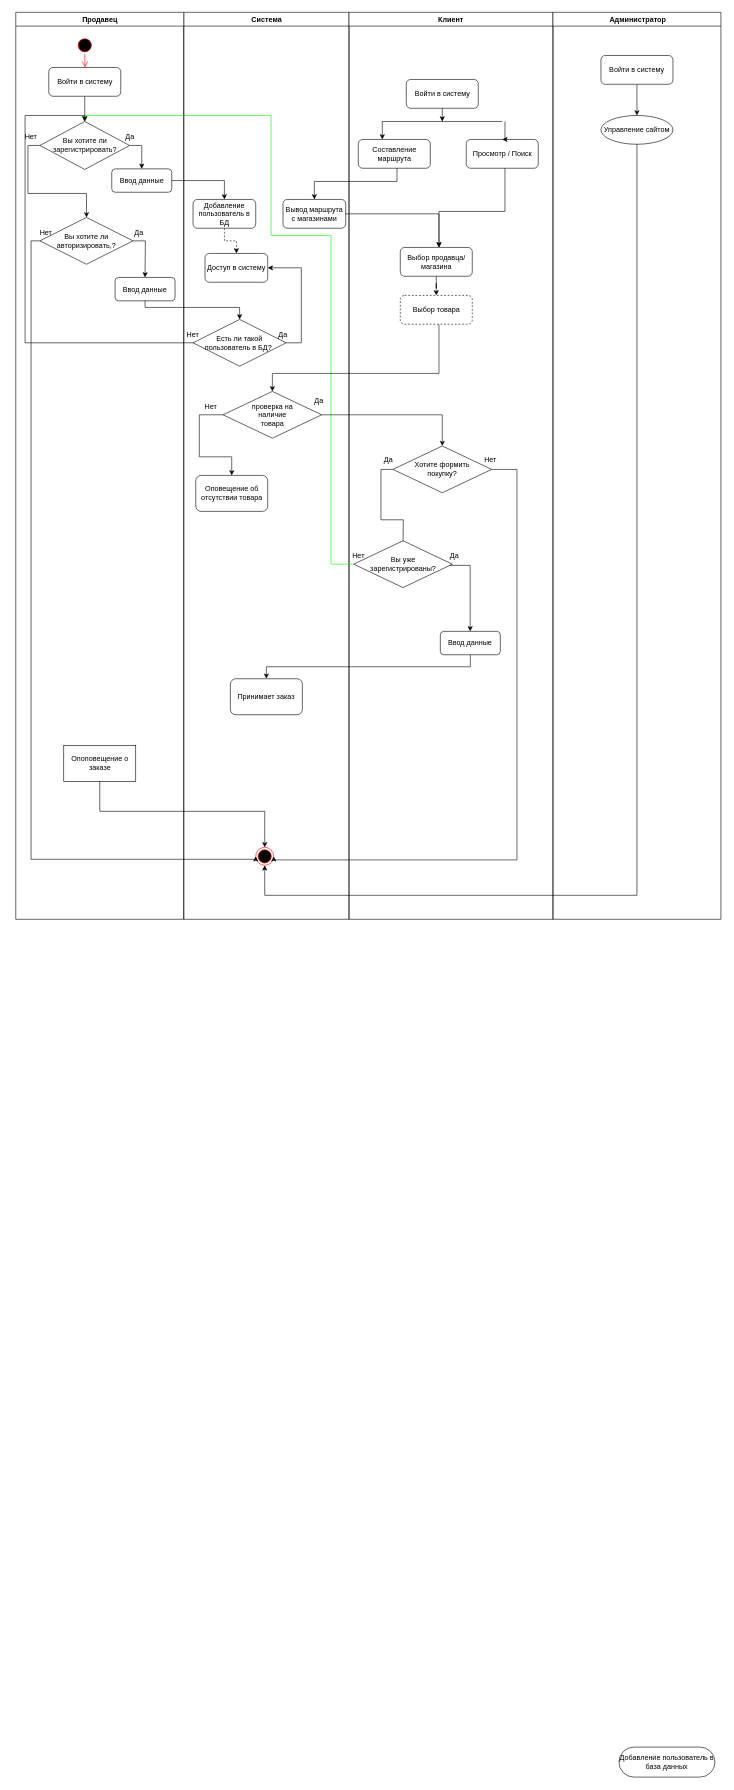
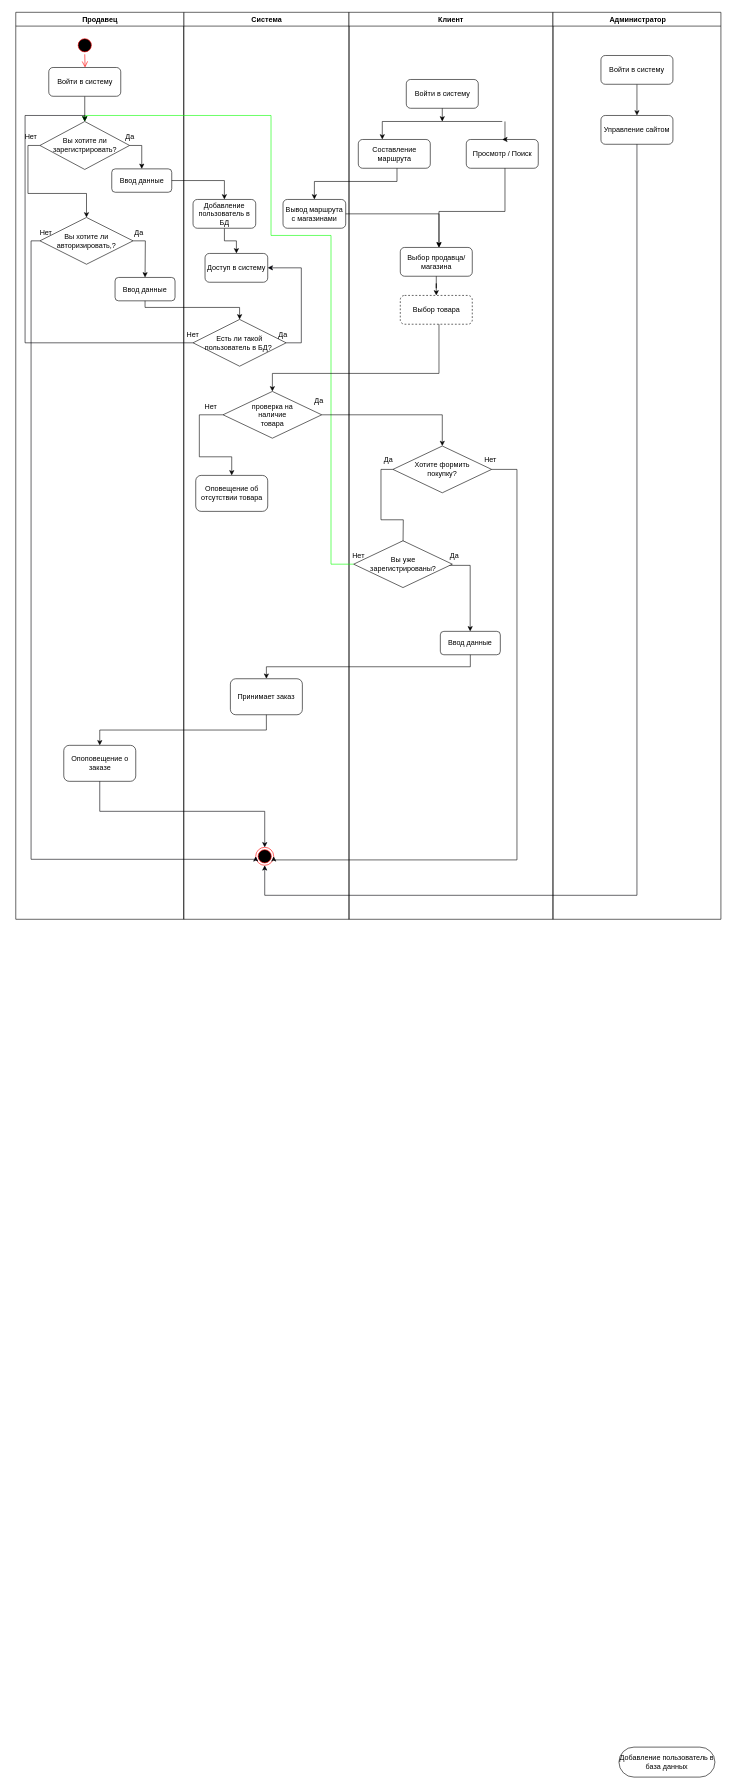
  <mxCell id="0" />
  <mxCell id="1" parent="0" />
  <mxCell id="2" value="Система" style="swimlane;whiteSpace=wrap" parent="1" vertex="1"><mxGeometry x="305.5" y="20" width="275.5" height="1512" as="geometry" /></mxCell>
- <mxCell id="3" value="" style="edgeStyle=orthogonalEdgeStyle;rounded=0;orthogonalLoop=1;jettySize=auto;html=1;dashed=1;" parent="2" source="4" target="5" edge="1"><mxGeometry relative="1" as="geometry" /></mxCell>
+ <mxCell id="3" value="" style="edgeStyle=orthogonalEdgeStyle;rounded=0;orthogonalLoop=1;jettySize=auto;html=1;" parent="2" source="4" target="5" edge="1"><mxGeometry relative="1" as="geometry" /></mxCell>
  <mxCell id="4" value="Добавление пользователь в БД" style="rounded=1;whiteSpace=wrap;html=1;" parent="2" vertex="1"><mxGeometry x="15.5" y="312" width="104.5" height="48" as="geometry" /></mxCell>
  <mxCell id="5" value="Доступ в систему" style="rounded=1;whiteSpace=wrap;html=1;" parent="2" vertex="1"><mxGeometry x="35.5" y="402" width="104.5" height="48" as="geometry" /></mxCell>
  <mxCell id="6" style="edgeStyle=orthogonalEdgeStyle;rounded=0;orthogonalLoop=1;jettySize=auto;html=1;entryX=1;entryY=0.5;entryDx=0;entryDy=0;strokeColor=#010008;startArrow=none;startFill=0;endArrow=classic;endFill=1;" parent="2" source="7" target="5" edge="1"><mxGeometry relative="1" as="geometry"><Array as="points"><mxPoint x="196" y="551" /><mxPoint x="196" y="426" /></Array></mxGeometry></mxCell>
  <mxCell id="7" value="Есть ли такой пользователь в БД?&amp;nbsp;" style="rhombus;whiteSpace=wrap;html=1;" parent="2" vertex="1"><mxGeometry x="15.5" y="512" width="155.25" height="78" as="geometry" /></mxCell>
  <mxCell id="8" value="Да" style="text;html=1;strokeColor=none;fillColor=none;align=center;verticalAlign=middle;whiteSpace=wrap;rounded=0;" parent="2" vertex="1"><mxGeometry x="135.5" y="522" width="60" height="30" as="geometry" /></mxCell>
  <mxCell id="9" value="Вывод маршрута с магазинами" style="rounded=1;whiteSpace=wrap;html=1;" parent="2" vertex="1"><mxGeometry x="165.5" y="312" width="104.5" height="48" as="geometry" /></mxCell>
  <mxCell id="10" value="Принимает заказ" style="rounded=1;whiteSpace=wrap;html=1;" parent="2" vertex="1"><mxGeometry x="77.75" y="1111" width="120" height="60" as="geometry" /></mxCell>
  <mxCell id="11" value="проверка на &lt;br&gt;наличие &lt;br&gt;товара" style="rhombus;whiteSpace=wrap;html=1;" parent="2" vertex="1"><mxGeometry x="65.5" y="632" width="164.5" height="78" as="geometry" /></mxCell>
  <mxCell id="12" value="Да" style="text;html=1;strokeColor=none;fillColor=none;align=center;verticalAlign=middle;whiteSpace=wrap;rounded=0;" parent="2" vertex="1"><mxGeometry x="195.5" y="632" width="60" height="30" as="geometry" /></mxCell>
  <mxCell id="13" value="Нет" style="text;html=1;strokeColor=none;fillColor=none;align=center;verticalAlign=middle;whiteSpace=wrap;rounded=0;" parent="2" vertex="1"><mxGeometry x="15.5" y="642" width="60" height="30" as="geometry" /></mxCell>
  <mxCell id="14" value="Оповещение об отсутствии товара" style="rounded=1;whiteSpace=wrap;html=1;" parent="2" vertex="1"><mxGeometry x="20" y="772" width="120" height="60" as="geometry" /></mxCell>
  <mxCell id="15" value="" style="ellipse;html=1;shape=endState;fillColor=#000000;strokeColor=#ff0000;" parent="2" vertex="1"><mxGeometry x="120" y="1392" width="30" height="30" as="geometry" /></mxCell>
  <mxCell id="16" value="Нет" style="text;html=1;strokeColor=none;fillColor=none;align=center;verticalAlign=middle;whiteSpace=wrap;rounded=0;" parent="2" vertex="1"><mxGeometry x="-14.5" y="522" width="60" height="30" as="geometry" /></mxCell>
  <mxCell id="17" style="edgeStyle=orthogonalEdgeStyle;rounded=0;orthogonalLoop=1;jettySize=auto;html=1;strokeColor=#080808;startArrow=none;startFill=0;endArrow=classic;endFill=1;entryX=0.5;entryY=0;entryDx=0;entryDy=0;" parent="2" source="11" target="14" edge="1"><mxGeometry relative="1" as="geometry"><mxPoint x="15.5" y="752" as="targetPoint" /><Array as="points"><mxPoint x="26" y="671" /><mxPoint x="26" y="741" /><mxPoint x="80" y="741" /></Array></mxGeometry></mxCell>
  <mxCell id="18" value="Клиент" style="swimlane;whiteSpace=wrap" parent="1" vertex="1"><mxGeometry x="581" y="20" width="340" height="1512" as="geometry" /></mxCell>
  <mxCell id="19" value="Войти в систему" style="rounded=1;whiteSpace=wrap;html=1;" parent="18" vertex="1"><mxGeometry x="95.5" y="112" width="120" height="48" as="geometry" /></mxCell>
  <mxCell id="20" style="edgeStyle=orthogonalEdgeStyle;rounded=0;orthogonalLoop=1;jettySize=auto;html=1;entryX=0.5;entryY=0;entryDx=0;entryDy=0;" parent="18" source="19" edge="1"><mxGeometry relative="1" as="geometry"><mxPoint x="155.5" y="182" as="targetPoint" /></mxGeometry></mxCell>
  <mxCell id="21" value="Составление маршрута" style="rounded=1;whiteSpace=wrap;html=1;" parent="18" vertex="1"><mxGeometry x="15.5" y="212" width="120" height="48" as="geometry" /></mxCell>
  <mxCell id="22" value="" style="endArrow=none;html=1;rounded=0;" parent="18" edge="1"><mxGeometry width="50" height="50" relative="1" as="geometry"><mxPoint x="55.5" y="182" as="sourcePoint" /><mxPoint x="255.5" y="182" as="targetPoint" /></mxGeometry></mxCell>
  <mxCell id="23" value="Просмотр / Поиск" style="rounded=1;whiteSpace=wrap;html=1;" parent="18" vertex="1"><mxGeometry x="195.5" y="212" width="120" height="48" as="geometry" /></mxCell>
  <mxCell id="24" style="edgeStyle=orthogonalEdgeStyle;rounded=0;orthogonalLoop=1;jettySize=auto;html=1;endArrow=none;endFill=0;startArrow=classic;startFill=1;" parent="18" edge="1"><mxGeometry relative="1" as="geometry"><mxPoint x="55.5" y="182" as="targetPoint" /><mxPoint x="55.5" y="212" as="sourcePoint" /></mxGeometry></mxCell>
  <mxCell id="25" value="Выбор продавца/магазина" style="rounded=1;whiteSpace=wrap;html=1;" parent="18" vertex="1"><mxGeometry x="85.5" y="392" width="120" height="48" as="geometry" /></mxCell>
  <mxCell id="26" style="edgeStyle=orthogonalEdgeStyle;rounded=0;orthogonalLoop=1;jettySize=auto;html=1;startArrow=none;startFill=0;endArrow=classic;endFill=1;exitX=0.5;exitY=1;exitDx=0;exitDy=0;" parent="18" source="25" target="27" edge="1"><mxGeometry relative="1" as="geometry" /></mxCell>
  <mxCell id="27" value="Выбор товара" style="rounded=1;whiteSpace=wrap;html=1;dashed=1;" parent="18" vertex="1"><mxGeometry x="85.5" y="472" width="120" height="48" as="geometry" /></mxCell>
  <mxCell id="28" style="edgeStyle=orthogonalEdgeStyle;rounded=0;orthogonalLoop=1;jettySize=auto;html=1;startArrow=none;startFill=0;endArrow=classic;endFill=1;exitX=0;exitY=0.5;exitDx=0;exitDy=0;" parent="18" source="29" edge="1"><mxGeometry relative="1" as="geometry"><mxPoint x="90.0" y="891.0" as="targetPoint" /></mxGeometry></mxCell>
  <mxCell id="29" value="Хотите формить &lt;br&gt;покупку?" style="rhombus;whiteSpace=wrap;html=1;" parent="18" vertex="1"><mxGeometry x="73.25" y="723" width="164.5" height="78" as="geometry" /></mxCell>
  <mxCell id="30" value="Да" style="text;html=1;strokeColor=none;fillColor=none;align=center;verticalAlign=middle;whiteSpace=wrap;rounded=0;" parent="18" vertex="1"><mxGeometry x="35.5" y="732" width="60" height="30" as="geometry" /></mxCell>
  <mxCell id="31" style="edgeStyle=orthogonalEdgeStyle;rounded=0;orthogonalLoop=1;jettySize=auto;html=1;startArrow=none;startFill=0;endArrow=classic;endFill=1;exitX=0.25;exitY=1;exitDx=0;exitDy=0;" parent="18" source="34" target="33" edge="1"><mxGeometry relative="1" as="geometry"><mxPoint x="172.25" y="930.0" as="sourcePoint" /><Array as="points"><mxPoint x="202" y="922" /></Array></mxGeometry></mxCell>
  <mxCell id="32" value="Вы уже &lt;br&gt;зарегистрированы?&lt;br&gt;" style="rhombus;whiteSpace=wrap;html=1;" parent="18" vertex="1"><mxGeometry x="7.75" y="881" width="164.5" height="78" as="geometry" /></mxCell>
  <mxCell id="33" value="Ввод данные" style="rounded=1;whiteSpace=wrap;html=1;" parent="18" vertex="1"><mxGeometry x="152.25" y="1032" width="100" height="39" as="geometry" /></mxCell>
  <mxCell id="34" value="Да" style="text;html=1;strokeColor=none;fillColor=none;align=center;verticalAlign=middle;whiteSpace=wrap;rounded=0;" parent="18" vertex="1"><mxGeometry x="145.5" y="891" width="60" height="30" as="geometry" /></mxCell>
  <mxCell id="35" value="Нет" style="text;html=1;strokeColor=none;fillColor=none;align=center;verticalAlign=middle;whiteSpace=wrap;rounded=0;" parent="18" vertex="1"><mxGeometry x="205.5" y="732" width="60" height="30" as="geometry" /></mxCell>
  <mxCell id="36" value="Нет" style="text;html=1;strokeColor=none;fillColor=none;align=center;verticalAlign=middle;whiteSpace=wrap;rounded=0;" parent="18" vertex="1"><mxGeometry x="-14.5" y="891" width="60" height="30" as="geometry" /></mxCell>
  <mxCell id="37" value=" Администратор" style="swimlane;whiteSpace=wrap" parent="1" vertex="1"><mxGeometry x="921" y="20" width="280" height="1512" as="geometry" /></mxCell>
  <mxCell id="38" style="edgeStyle=orthogonalEdgeStyle;rounded=0;orthogonalLoop=1;jettySize=auto;html=1;strokeColor=#080808;startArrow=none;startFill=0;endArrow=classic;endFill=1;" parent="37" source="39" target="40" edge="1"><mxGeometry relative="1" as="geometry" /></mxCell>
  <mxCell id="39" value="Войти в систему" style="rounded=1;whiteSpace=wrap;html=1;" parent="37" vertex="1"><mxGeometry x="80" y="72" width="120" height="48" as="geometry" /></mxCell>
- <mxCell id="40" value="Управление сайтом" style="ellipse;whiteSpace=wrap;html=1;" parent="37" vertex="1"><mxGeometry x="80" y="172" width="120" height="48" as="geometry" /></mxCell>
+ <mxCell id="40" value="Управление сайтом" style="rounded=1;whiteSpace=wrap;html=1;" parent="37" vertex="1"><mxGeometry x="80" y="172" width="120" height="48" as="geometry" /></mxCell>
  <mxCell id="41" value="Продавец" style="swimlane;whiteSpace=wrap" parent="1" vertex="1"><mxGeometry x="25.5" y="20" width="280" height="1512" as="geometry" /></mxCell>
  <mxCell id="42" value="" style="ellipse;shape=startState;fillColor=#000000;strokeColor=#ff0000;" parent="41" vertex="1"><mxGeometry x="100" y="40" width="30" height="30" as="geometry" /></mxCell>
  <mxCell id="43" value="" style="edgeStyle=elbowEdgeStyle;elbow=horizontal;verticalAlign=bottom;endArrow=open;endSize=8;strokeColor=#FF0000;endFill=1;rounded=0;entryX=0.5;entryY=0;entryDx=0;entryDy=0;" parent="41" source="42" target="45" edge="1"><mxGeometry x="100" y="40" as="geometry"><mxPoint x="115.5" y="110" as="targetPoint" /></mxGeometry></mxCell>
  <mxCell id="44" style="edgeStyle=orthogonalEdgeStyle;rounded=0;orthogonalLoop=1;jettySize=auto;html=1;entryX=0.5;entryY=0;entryDx=0;entryDy=0;" parent="41" source="45" target="48" edge="1"><mxGeometry relative="1" as="geometry" /></mxCell>
  <mxCell id="45" value="Войти в систему" style="rounded=1;whiteSpace=wrap;html=1;" parent="41" vertex="1"><mxGeometry x="55" y="92" width="120" height="48" as="geometry" /></mxCell>
  <mxCell id="46" value="Ввод данные" style="rounded=1;whiteSpace=wrap;html=1;" parent="41" vertex="1"><mxGeometry x="160" y="261" width="100" height="39" as="geometry" /></mxCell>
  <mxCell id="47" style="edgeStyle=orthogonalEdgeStyle;rounded=0;orthogonalLoop=1;jettySize=auto;html=1;entryX=0.5;entryY=0;entryDx=0;entryDy=0;exitX=1;exitY=0.5;exitDx=0;exitDy=0;" parent="41" source="48" target="46" edge="1"><mxGeometry relative="1" as="geometry" /></mxCell>
  <mxCell id="48" value="Вы хотите ли зарегистрировать?" style="rhombus;whiteSpace=wrap;html=1;" parent="41" vertex="1"><mxGeometry x="40.25" y="182" width="149.5" height="80" as="geometry" /></mxCell>
  <mxCell id="49" value="Вы хотите ли авторизировать,?" style="rhombus;whiteSpace=wrap;html=1;" parent="41" vertex="1"><mxGeometry x="40.25" y="342" width="155.25" height="78" as="geometry" /></mxCell>
  <mxCell id="50" style="edgeStyle=orthogonalEdgeStyle;rounded=0;orthogonalLoop=1;jettySize=auto;html=1;entryX=0.5;entryY=0;entryDx=0;entryDy=0;exitX=0;exitY=0.5;exitDx=0;exitDy=0;" parent="41" source="48" target="49" edge="1"><mxGeometry relative="1" as="geometry"><mxPoint x="35.5" y="322" as="targetPoint" /></mxGeometry></mxCell>
  <mxCell id="51" value="Нет" style="text;html=1;strokeColor=none;fillColor=none;align=center;verticalAlign=middle;whiteSpace=wrap;rounded=0;" parent="41" vertex="1"><mxGeometry x="-5" y="192" width="60" height="30" as="geometry" /></mxCell>
  <mxCell id="52" value="Ввод данные" style="rounded=1;whiteSpace=wrap;html=1;" parent="41" vertex="1"><mxGeometry x="165.5" y="442" width="100" height="39" as="geometry" /></mxCell>
  <mxCell id="53" value="Да" style="text;html=1;strokeColor=none;fillColor=none;align=center;verticalAlign=middle;whiteSpace=wrap;rounded=0;" parent="41" vertex="1"><mxGeometry x="175.5" y="352" width="60" height="30" as="geometry" /></mxCell>
- <mxCell id="54" value="Опоповещение о заказе" style="whiteSpace=wrap;html=1;rounded=0;" parent="41" vertex="1"><mxGeometry x="80" y="1222" width="120" height="60" as="geometry" /></mxCell>
+ <mxCell id="54" value="Опоповещение о заказе" style="rounded=1;whiteSpace=wrap;html=1;" parent="41" vertex="1"><mxGeometry x="80" y="1222" width="120" height="60" as="geometry" /></mxCell>
  <mxCell id="55" value="Нет" style="text;html=1;strokeColor=none;fillColor=none;align=center;verticalAlign=middle;whiteSpace=wrap;rounded=0;" parent="41" vertex="1"><mxGeometry x="20" y="352" width="60" height="30" as="geometry" /></mxCell>
  <mxCell id="56" value="Да" style="text;html=1;strokeColor=none;fillColor=none;align=center;verticalAlign=middle;whiteSpace=wrap;rounded=0;" parent="41" vertex="1"><mxGeometry x="160" y="192" width="60" height="30" as="geometry" /></mxCell>
  <mxCell id="57" style="edgeStyle=orthogonalEdgeStyle;rounded=0;orthogonalLoop=1;jettySize=auto;html=1;entryX=0.5;entryY=0;entryDx=0;entryDy=0;" parent="1" source="46" target="4" edge="1"><mxGeometry relative="1" as="geometry"><mxPoint x="381" y="402" as="targetPoint" /></mxGeometry></mxCell>
  <mxCell id="58" value="Добавление пользователь в база данных" style="rounded=1;whiteSpace=wrap;html=1;arcSize=50;" parent="1" vertex="1"><mxGeometry x="1031" y="2912" width="160" height="50" as="geometry" /></mxCell>
  <mxCell id="59" style="edgeStyle=orthogonalEdgeStyle;rounded=0;orthogonalLoop=1;jettySize=auto;html=1;" parent="1" source="49" edge="1"><mxGeometry relative="1" as="geometry"><mxPoint x="241" y="462" as="targetPoint" /></mxGeometry></mxCell>
  <mxCell id="60" style="edgeStyle=orthogonalEdgeStyle;rounded=0;orthogonalLoop=1;jettySize=auto;html=1;entryX=0.5;entryY=0;entryDx=0;entryDy=0;" parent="1" source="52" target="7" edge="1"><mxGeometry relative="1" as="geometry"><Array as="points"><mxPoint x="241" y="512" /><mxPoint x="399" y="512" /></Array></mxGeometry></mxCell>
  <mxCell id="61" style="edgeStyle=orthogonalEdgeStyle;rounded=0;orthogonalLoop=1;jettySize=auto;html=1;endArrow=none;endFill=0;startArrow=classic;startFill=1;exitX=0.5;exitY=0;exitDx=0;exitDy=0;" parent="1" source="23" edge="1"><mxGeometry relative="1" as="geometry"><mxPoint x="841" y="202" as="targetPoint" /></mxGeometry></mxCell>
  <mxCell id="62" style="edgeStyle=orthogonalEdgeStyle;rounded=0;orthogonalLoop=1;jettySize=auto;html=1;startArrow=none;startFill=0;endArrow=classic;endFill=1;entryX=0.5;entryY=0;entryDx=0;entryDy=0;" parent="1" source="21" target="9" edge="1"><mxGeometry relative="1" as="geometry"><mxPoint x="641" y="322" as="targetPoint" /><Array as="points"><mxPoint x="661" y="302" /><mxPoint x="523" y="302" /></Array></mxGeometry></mxCell>
  <mxCell id="63" style="edgeStyle=orthogonalEdgeStyle;rounded=0;orthogonalLoop=1;jettySize=auto;html=1;startArrow=none;startFill=0;endArrow=classic;endFill=1;" parent="1" source="9" edge="1"><mxGeometry relative="1" as="geometry"><mxPoint x="731" y="412" as="targetPoint" /><Array as="points"><mxPoint x="731" y="356" /></Array></mxGeometry></mxCell>
  <mxCell id="64" style="edgeStyle=orthogonalEdgeStyle;rounded=0;orthogonalLoop=1;jettySize=auto;html=1;startArrow=none;startFill=0;endArrow=classic;endFill=1;" parent="1" source="23" edge="1"><mxGeometry relative="1" as="geometry"><mxPoint x="731" y="412" as="targetPoint" /><Array as="points"><mxPoint x="841" y="352" /><mxPoint x="731" y="352" /></Array></mxGeometry></mxCell>
  <mxCell id="65" style="edgeStyle=orthogonalEdgeStyle;rounded=0;orthogonalLoop=1;jettySize=auto;html=1;entryX=0.5;entryY=0;entryDx=0;entryDy=0;startArrow=none;startFill=0;endArrow=classic;endFill=1;strokeColor=#09FF00;" parent="1" source="32" target="48" edge="1"><mxGeometry relative="1" as="geometry"><Array as="points"><mxPoint x="551" y="940" /><mxPoint x="551" y="392" /><mxPoint x="451" y="392" /><mxPoint x="451" y="192" /><mxPoint y="192" x="141" /></Array></mxGeometry></mxCell>
  <mxCell id="66" style="edgeStyle=orthogonalEdgeStyle;rounded=0;orthogonalLoop=1;jettySize=auto;html=1;strokeColor=#080808;startArrow=none;startFill=0;endArrow=classic;endFill=1;entryX=1;entryY=0.5;entryDx=0;entryDy=0;" parent="1" source="29" target="15" edge="1"><mxGeometry relative="1" as="geometry"><mxPoint x="903.5" y="1131" as="targetPoint" /><Array as="points"><mxPoint x="861" y="782" /><mxPoint x="861" y="1433" /></Array></mxGeometry></mxCell>
+ <mxCell id="67" style="edgeStyle=orthogonalEdgeStyle;rounded=0;orthogonalLoop=1;jettySize=auto;html=1;strokeColor=#080808;startArrow=none;startFill=0;endArrow=classic;endFill=1;entryX=0.5;entryY=0;entryDx=0;entryDy=0;exitX=0.5;exitY=1;exitDx=0;exitDy=0;" parent="1" source="10" target="54" edge="1"><mxGeometry relative="1" as="geometry" /></mxCell>
  <mxCell id="68" style="edgeStyle=orthogonalEdgeStyle;rounded=0;orthogonalLoop=1;jettySize=auto;html=1;entryX=0.5;entryY=0;entryDx=0;entryDy=0;strokeColor=#080808;startArrow=none;startFill=0;endArrow=classic;endFill=1;" parent="1" source="27" target="11" edge="1"><mxGeometry relative="1" as="geometry"><Array as="points"><mxPoint x="731" y="622" /><mxPoint x="453" y="622" /></Array></mxGeometry></mxCell>
  <mxCell id="69" style="edgeStyle=orthogonalEdgeStyle;rounded=0;orthogonalLoop=1;jettySize=auto;html=1;entryX=0.5;entryY=0;entryDx=0;entryDy=0;strokeColor=#080808;startArrow=none;startFill=0;endArrow=classic;endFill=1;" parent="1" source="11" target="29" edge="1"><mxGeometry relative="1" as="geometry" /></mxCell>
  <mxCell id="70" style="edgeStyle=orthogonalEdgeStyle;rounded=0;orthogonalLoop=1;jettySize=auto;html=1;strokeColor=#080808;startArrow=none;startFill=0;endArrow=classic;endFill=1;entryX=0.5;entryY=0;entryDx=0;entryDy=0;exitX=0.5;exitY=1;exitDx=0;exitDy=0;" parent="1" source="33" target="10" edge="1"><mxGeometry relative="1" as="geometry"><mxPoint x="511" y="1092" as="targetPoint" /></mxGeometry></mxCell>
  <mxCell id="71" style="edgeStyle=orthogonalEdgeStyle;rounded=0;orthogonalLoop=1;jettySize=auto;html=1;strokeColor=#010008;startArrow=none;startFill=0;endArrow=classic;endFill=1;entryX=0.5;entryY=0;entryDx=0;entryDy=0;" parent="1" source="7" target="48" edge="1"><mxGeometry relative="1" as="geometry"><Array as="points"><mxPoint x="41" y="571" /><mxPoint x="41" y="192" /><mxPoint y="192" x="141" /></Array></mxGeometry></mxCell>
  <mxCell id="72" style="edgeStyle=orthogonalEdgeStyle;rounded=0;orthogonalLoop=1;jettySize=auto;html=1;strokeColor=#010008;startArrow=none;startFill=0;endArrow=classic;endFill=1;entryX=0;entryY=0.5;entryDx=0;entryDy=0;" parent="1" source="49" target="15" edge="1"><mxGeometry relative="1" as="geometry"><mxPoint x="-39" y="412" as="targetPoint" /><Array as="points"><mxPoint x="51" y="401" /><mxPoint x="51" y="1432" /><mxPoint x="425" y="1432" /></Array></mxGeometry></mxCell>
  <mxCell id="73" style="edgeStyle=orthogonalEdgeStyle;rounded=0;orthogonalLoop=1;jettySize=auto;html=1;entryX=0.5;entryY=0;entryDx=0;entryDy=0;strokeColor=#010008;startArrow=none;startFill=0;endArrow=classic;endFill=1;" parent="1" source="54" target="15" edge="1"><mxGeometry relative="1" as="geometry"><Array as="points"><mxPoint x="166" y="1352" /><mxPoint x="440" y="1352" /></Array></mxGeometry></mxCell>
  <mxCell id="74" style="edgeStyle=orthogonalEdgeStyle;rounded=0;orthogonalLoop=1;jettySize=auto;html=1;entryX=0.5;entryY=1;entryDx=0;entryDy=0;strokeColor=#010008;startArrow=none;startFill=0;endArrow=classic;endFill=1;" parent="1" source="40" target="15" edge="1"><mxGeometry relative="1" as="geometry"><Array as="points"><mxPoint x="1061" y="1492" /><mxPoint x="440" y="1492" /></Array></mxGeometry></mxCell>
